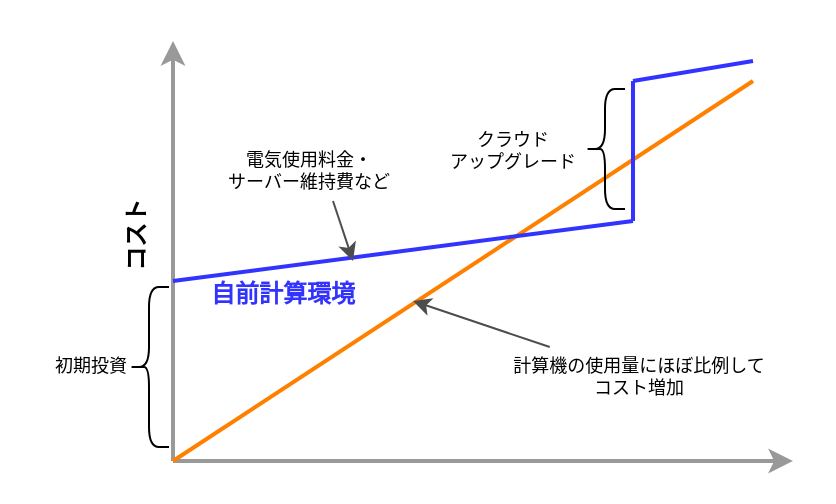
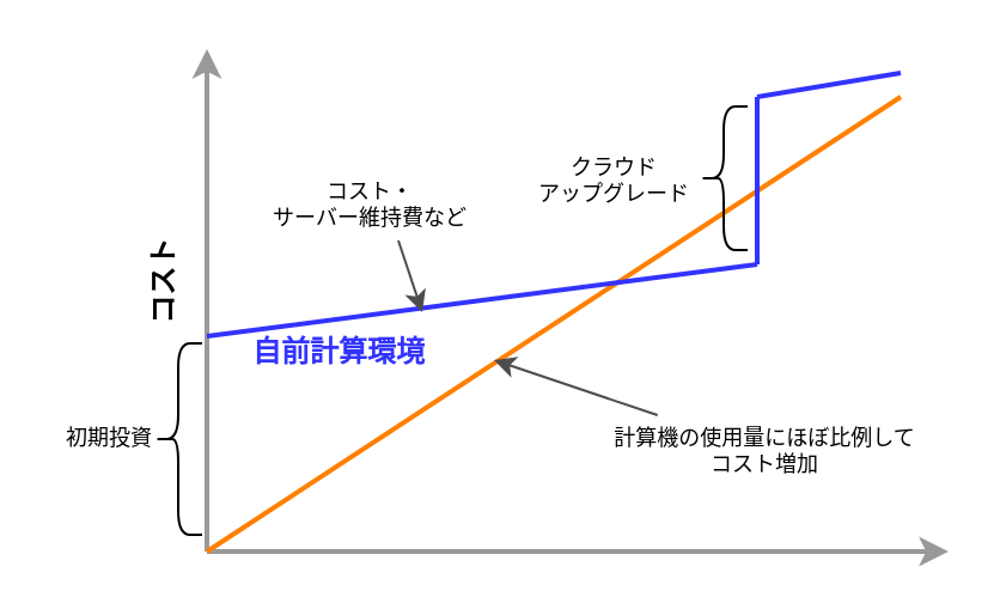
  <mxCell id="0" />
  <mxCell id="1" parent="0" />
  <mxCell id="2" value="" style="endArrow=classic;html=1;strokeWidth=2;strokeColor=#999999;" parent="1" edge="1"><mxGeometry width="50" height="50" relative="1" as="geometry"><mxPoint x="86" y="230" as="sourcePoint" /><mxPoint x="86" y="20" as="targetPoint" /></mxGeometry></mxCell>
  <mxCell id="3" value="" style="endArrow=classic;html=1;strokeWidth=2;strokeColor=#999999;" parent="1" edge="1"><mxGeometry width="50" height="50" relative="1" as="geometry"><mxPoint x="86" y="230" as="sourcePoint" /><mxPoint x="396" y="230" as="targetPoint" /></mxGeometry></mxCell>
  <mxCell id="4" value="コスト" style="text;html=1;align=center;verticalAlign=middle;resizable=0;points=[];autosize=1;direction=east;horizontal=0;fontStyle=1" parent="1" vertex="1"><mxGeometry x="53" y="98" width="30" height="40" as="geometry" /></mxCell>
  <mxCell id="5" value="" style="endArrow=none;html=1;strokeColor=#FF8000;strokeWidth=2;" parent="1" edge="1"><mxGeometry width="50" height="50" relative="1" as="geometry"><mxPoint x="86" y="230" as="sourcePoint" /><mxPoint x="376" y="40" as="targetPoint" /></mxGeometry></mxCell>
  <mxCell id="6" value="" style="endArrow=none;html=1;strokeColor=#3333FF;strokeWidth=2;fontColor=#3333FF;" parent="1" edge="1"><mxGeometry width="50" height="50" relative="1" as="geometry"><mxPoint x="86" y="140" as="sourcePoint" /><mxPoint x="316" y="110" as="targetPoint" /></mxGeometry></mxCell>
  <mxCell id="7" value="" style="shape=curlyBracket;whiteSpace=wrap;html=1;rounded=1;fontColor=#3333FF;" parent="1" vertex="1"><mxGeometry x="64" y="143" width="20" height="80" as="geometry" /></mxCell>
  <mxCell id="8" value="初期投資" style="text;html=1;align=center;verticalAlign=middle;resizable=0;points=[];autosize=1;fontColor=#000000;fontSize=9;" parent="1" vertex="1"><mxGeometry x="20" y="173" width="50" height="20" as="geometry" /></mxCell>
  <mxCell id="9" value="" style="endArrow=none;html=1;strokeColor=#3333FF;strokeWidth=2;fontColor=#000000;" parent="1" edge="1"><mxGeometry width="50" height="50" relative="1" as="geometry"><mxPoint x="316" y="110" as="sourcePoint" /><mxPoint x="316" y="40" as="targetPoint" /></mxGeometry></mxCell>
  <mxCell id="10" value="" style="endArrow=none;html=1;strokeColor=#3333FF;strokeWidth=2;fontColor=#3333FF;" parent="1" edge="1"><mxGeometry width="50" height="50" relative="1" as="geometry"><mxPoint x="316" y="40" as="sourcePoint" /><mxPoint x="376" y="30" as="targetPoint" /></mxGeometry></mxCell>
  <mxCell id="11" value="" style="shape=curlyBracket;whiteSpace=wrap;html=1;rounded=1;fontColor=#3333FF;" parent="1" vertex="1"><mxGeometry x="292" y="44" width="20" height="60" as="geometry" /></mxCell>
  <mxCell id="12" value="クラウド&lt;br&gt;アップグレード" style="text;html=1;align=center;verticalAlign=middle;resizable=0;points=[];autosize=1;fontColor=#000000;fontSize=9;" parent="1" vertex="1"><mxGeometry x="216" y="60" width="80" height="30" as="geometry" /></mxCell>
  <mxCell id="13" value="自前計算環境" style="text;html=1;align=center;verticalAlign=middle;resizable=0;points=[];autosize=1;fontColor=#3333FF;fontStyle=1" parent="1" vertex="1"><mxGeometry x="96" y="137" width="90" height="20" as="geometry" /></mxCell>
  <mxCell id="14" value="" style="endArrow=classic;html=1;strokeColor=#4D4D4D;strokeWidth=1;fontSize=9;fontColor=#3333FF;" parent="1" edge="1"><mxGeometry width="50" height="50" relative="1" as="geometry"><mxPoint x="166" y="100" as="sourcePoint" /><mxPoint x="176" y="130" as="targetPoint" /></mxGeometry></mxCell>
- <mxCell id="15" value="電気使用料金・&lt;br&gt;サーバー維持費など" style="text;html=1;align=center;verticalAlign=middle;resizable=0;points=[];autosize=1;fontColor=#000000;fontSize=9;" parent="1" vertex="1"><mxGeometry x="104" y="70" width="100" height="30" as="geometry" /></mxCell>
+ <mxCell id="15" value="コスト・&lt;br&gt;サーバー維持費など" style="text;html=1;align=center;verticalAlign=middle;resizable=0;points=[];autosize=1;fontColor=#000000;fontSize=9;" parent="1" vertex="1"><mxGeometry x="104" y="70" width="100" height="30" as="geometry" /></mxCell>
  <mxCell id="16" value="" style="endArrow=classic;html=1;strokeColor=#4D4D4D;strokeWidth=1;fontSize=9;fontColor=#3333FF;" parent="1" source="17" edge="1"><mxGeometry width="50" height="50" relative="1" as="geometry"><mxPoint x="246" y="170" as="sourcePoint" /><mxPoint x="206" y="150" as="targetPoint" /></mxGeometry></mxCell>
  <mxCell id="17" value="計算機の使用量にほぼ比例して&lt;br&gt;コスト増加" style="text;html=1;align=center;verticalAlign=middle;resizable=0;points=[];autosize=1;fontColor=#000000;fontSize=9;" parent="1" vertex="1"><mxGeometry x="249" y="173" width="140" height="30" as="geometry" /></mxCell>
